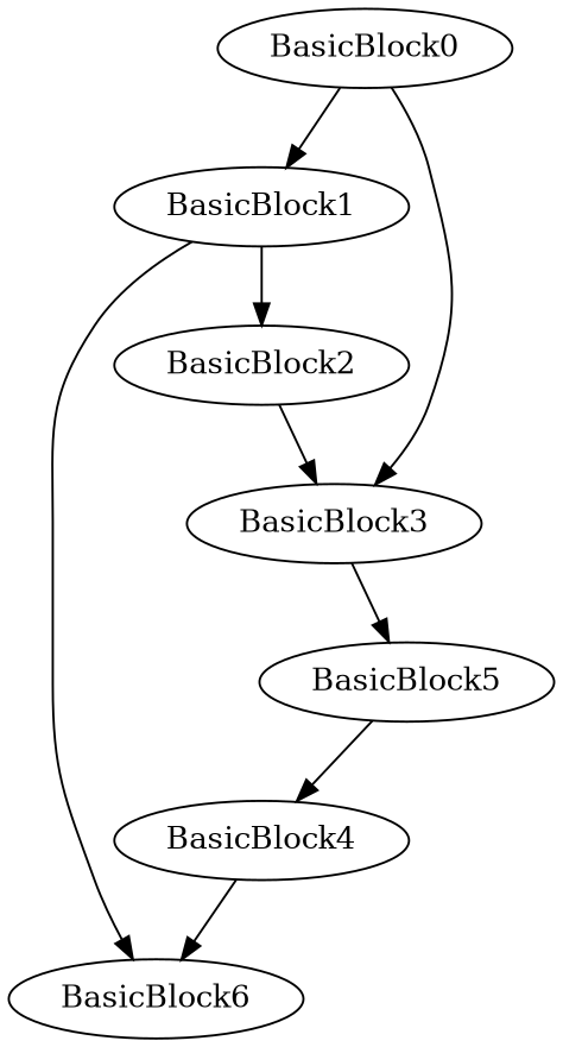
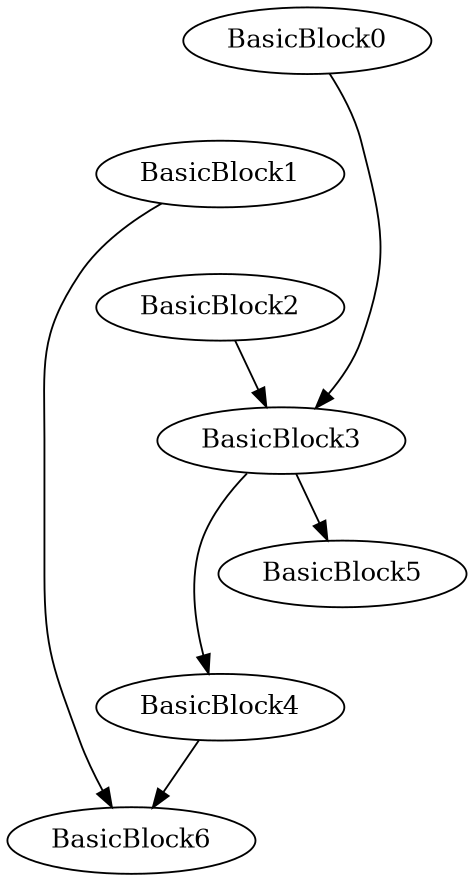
  digraph {
    BasicBlock4
    BasicBlock6
    BasicBlock1
    BasicBlock2
    BasicBlock3
    BasicBlock5
    BasicBlock0
    BasicBlock4 -> BasicBlock6
    BasicBlock1 -> BasicBlock6
-   BasicBlock1 -> BasicBlock2
    BasicBlock2 -> BasicBlock3
-   BasicBlock5 -> BasicBlock4
+   BasicBlock3 -> BasicBlock4
    BasicBlock3 -> BasicBlock5
-   BasicBlock0 -> BasicBlock1
    BasicBlock0 -> BasicBlock3
  }
